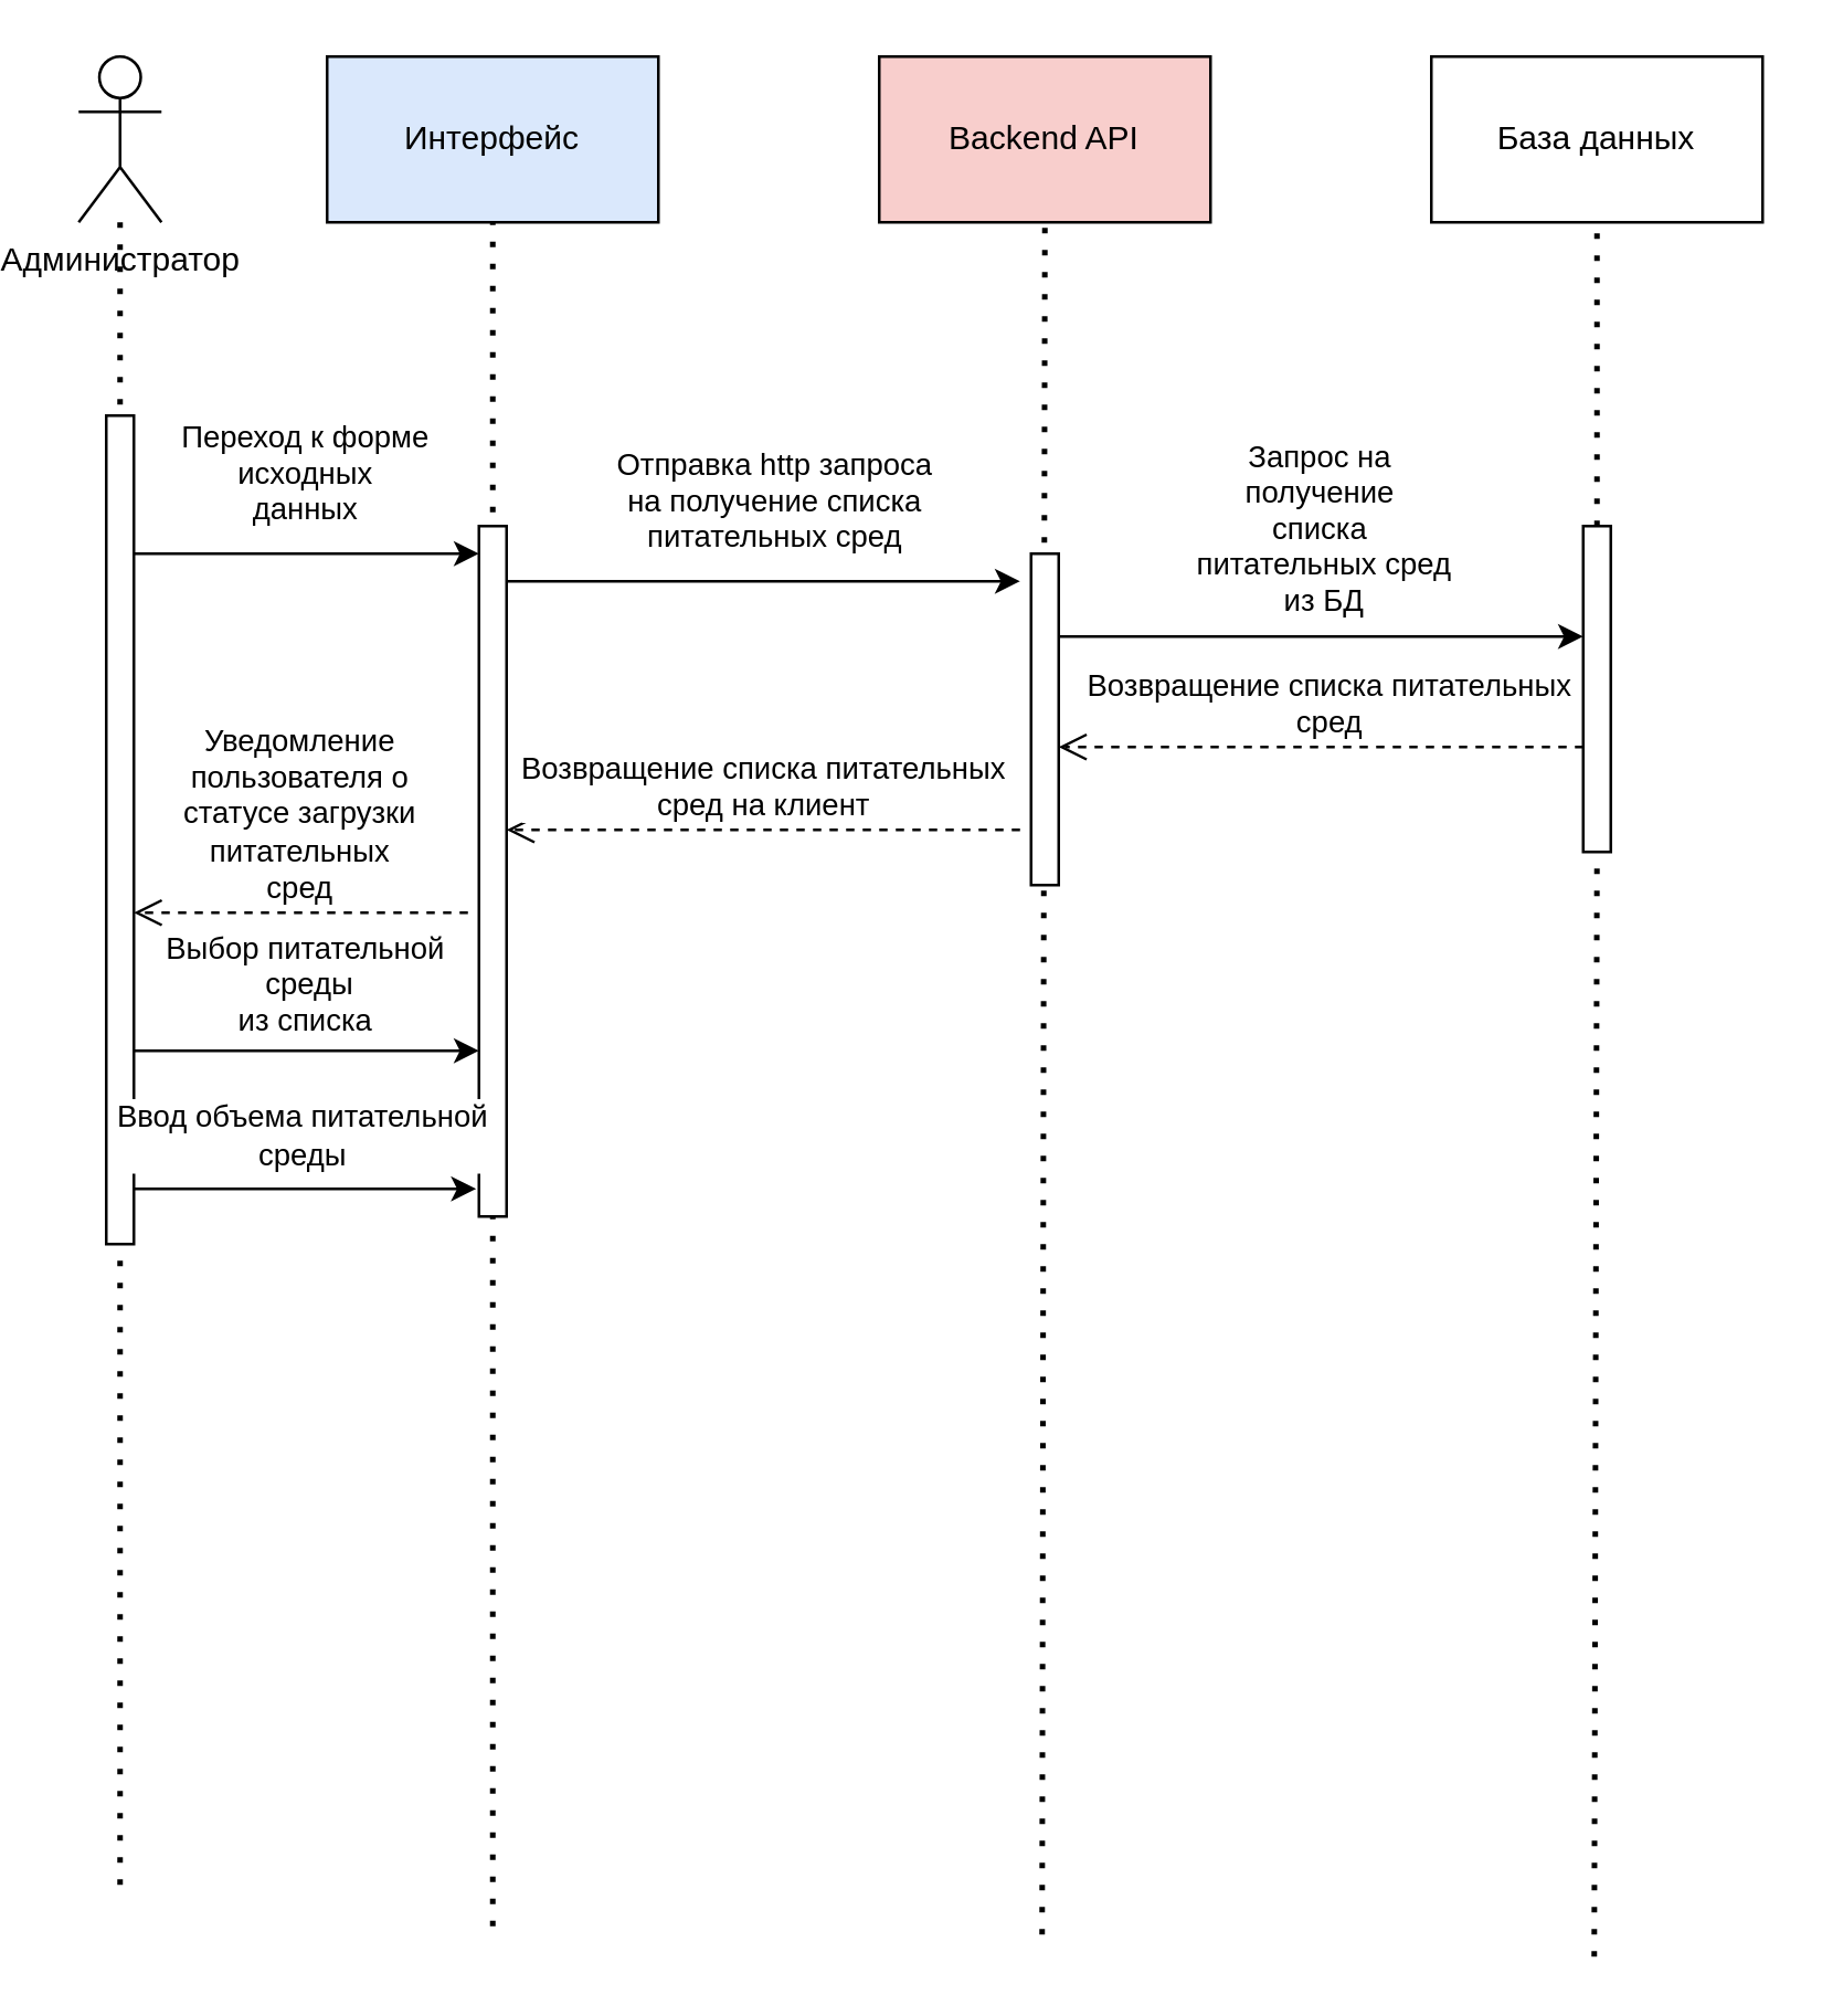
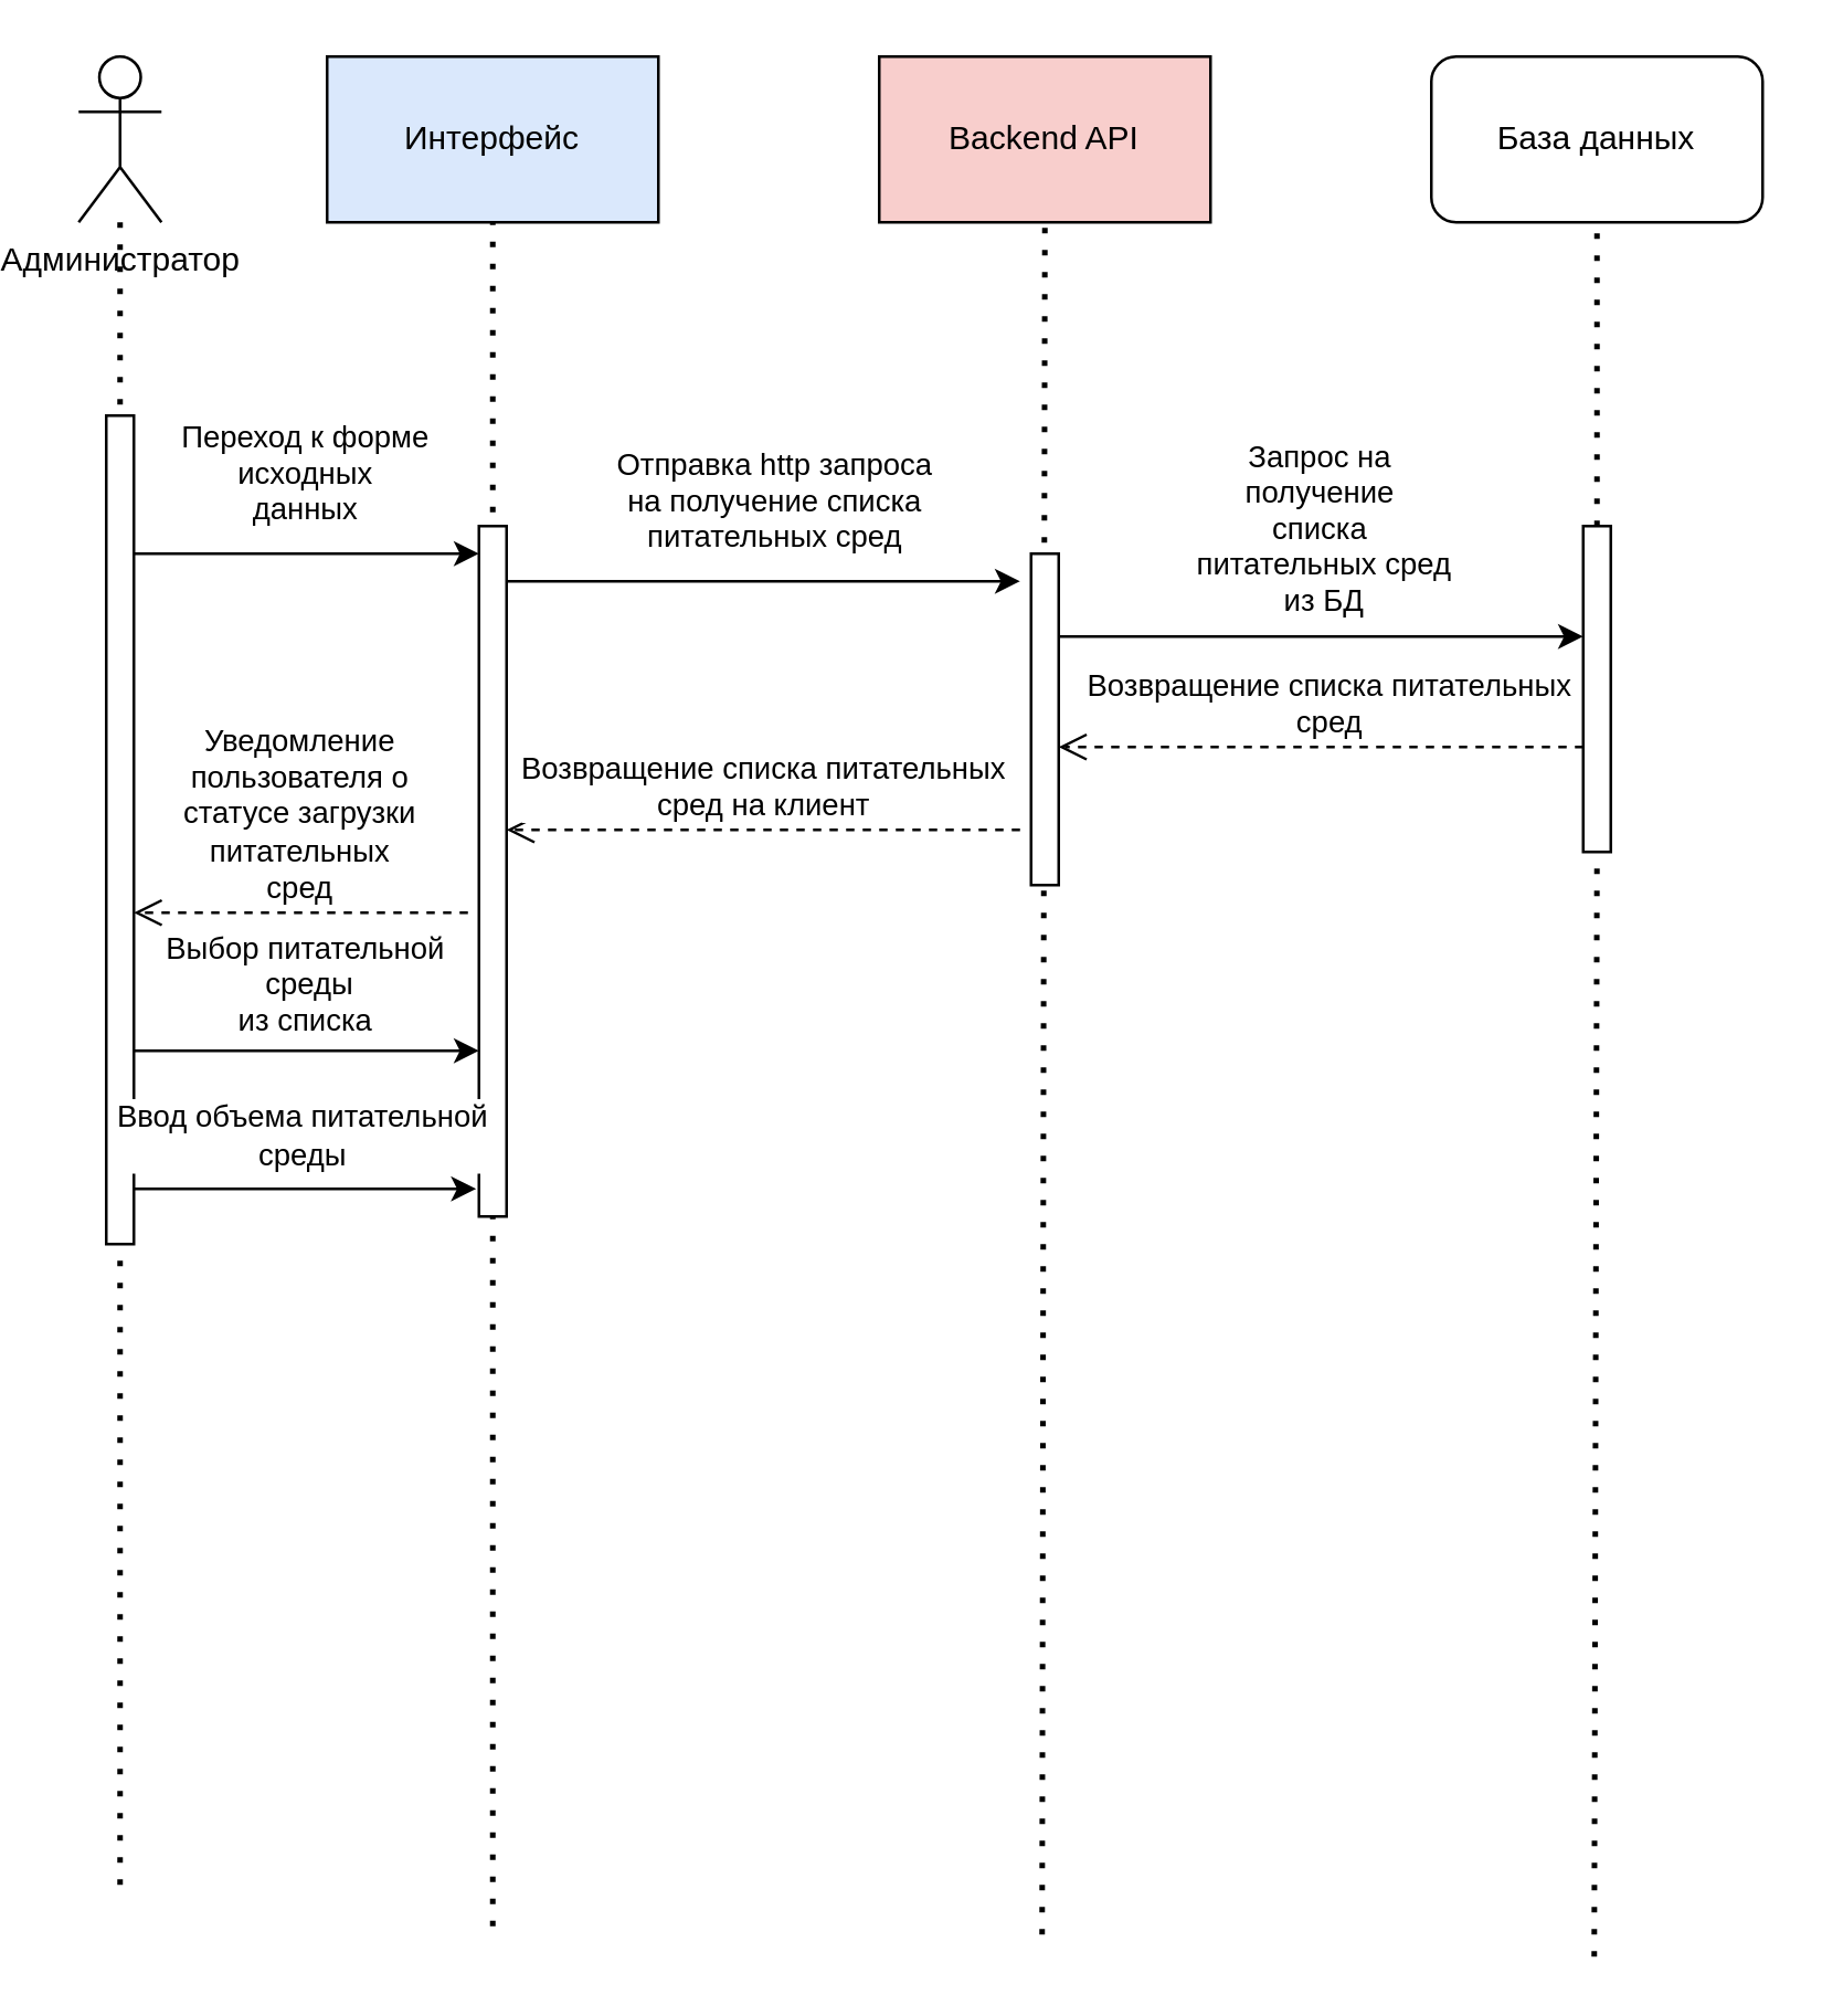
  <mxCell id="0" />
  <mxCell id="1" parent="0" />
  <mxCell id="2" value="" style="endArrow=none;dashed=1;html=1;dashPattern=1 3;strokeWidth=2;rounded=0;" edge="1" parent="1" source="6"><mxGeometry width="50" height="50" relative="1" as="geometry"><mxPoint x="170" y="300" as="sourcePoint" /><mxPoint x="35" y="687" as="targetPoint" /></mxGeometry></mxCell>
  <mxCell id="3" value="" style="endArrow=none;dashed=1;html=1;dashPattern=1 3;strokeWidth=2;rounded=0;entryX=0.5;entryY=1;entryDx=0;entryDy=0;" edge="1" parent="1" target="7"><mxGeometry width="50" height="50" relative="1" as="geometry"><mxPoint x="170" y="697" as="sourcePoint" /><mxPoint x="220" y="250" as="targetPoint" /></mxGeometry></mxCell>
  <mxCell id="4" value="" style="endArrow=none;dashed=1;html=1;dashPattern=1 3;strokeWidth=2;rounded=0;entryX=0.5;entryY=1;entryDx=0;entryDy=0;" edge="1" parent="1" target="10"><mxGeometry width="50" height="50" relative="1" as="geometry"><mxPoint x="369" y="700" as="sourcePoint" /><mxPoint x="220" y="250" as="targetPoint" /></mxGeometry></mxCell>
  <mxCell id="5" value="" style="endArrow=none;dashed=1;html=1;dashPattern=1 3;strokeWidth=2;rounded=0;entryX=0.5;entryY=1;entryDx=0;entryDy=0;" edge="1" parent="1" source="27" target="12"><mxGeometry width="50" height="50" relative="1" as="geometry"><mxPoint x="569" y="708" as="sourcePoint" /><mxPoint x="220" y="250" as="targetPoint" /></mxGeometry></mxCell>
  <mxCell id="6" value="&lt;div&gt;Администратор&lt;/div&gt;" style="shape=umlActor;verticalLabelPosition=bottom;verticalAlign=top;html=1;outlineConnect=0;align=center;horizontal=1;labelPosition=center;" vertex="1" parent="1"><mxGeometry x="20" y="20" width="30" height="60" as="geometry" /></mxCell>
  <mxCell id="7" value="Интерфейс" style="rounded=0;whiteSpace=wrap;html=1;fillColor=#dae8fc;" vertex="1" parent="1"><mxGeometry x="110" y="20" width="120" height="60" as="geometry" /></mxCell>
  <mxCell id="8" value="" style="html=1;points=[[0,0,0,0,5],[0,1,0,0,-5],[1,0,0,0,5],[1,1,0,0,-5]];perimeter=orthogonalPerimeter;outlineConnect=0;targetShapes=umlLifeline;portConstraint=eastwest;newEdgeStyle={&quot;curved&quot;:0,&quot;rounded&quot;:0};" vertex="1" parent="1"><mxGeometry x="30" y="150" width="10" height="300" as="geometry" /></mxCell>
  <mxCell id="9" value="" style="html=1;points=[[0,0,0,0,5],[0,1,0,0,-5],[1,0,0,0,5],[1,1,0,0,-5]];perimeter=orthogonalPerimeter;outlineConnect=0;targetShapes=umlLifeline;portConstraint=eastwest;newEdgeStyle={&quot;curved&quot;:0,&quot;rounded&quot;:0};" vertex="1" parent="1"><mxGeometry x="165" y="190" width="10" height="250" as="geometry" /></mxCell>
  <mxCell id="10" value="Backend API" style="rounded=0;whiteSpace=wrap;html=1;fillColor=#f8cecc;" vertex="1" parent="1"><mxGeometry x="310" y="20" width="120" height="60" as="geometry" /></mxCell>
  <mxCell id="11" value="" style="html=1;points=[[0,0,0,0,5],[0,1,0,0,-5],[1,0,0,0,5],[1,1,0,0,-5]];perimeter=orthogonalPerimeter;outlineConnect=0;targetShapes=umlLifeline;portConstraint=eastwest;newEdgeStyle={&quot;curved&quot;:0,&quot;rounded&quot;:0};" vertex="1" parent="1"><mxGeometry x="365" y="200" width="10" height="120" as="geometry" /></mxCell>
- <mxCell id="12" value="База данных" style="rounded=0;whiteSpace=wrap;html=1;" vertex="1" parent="1"><mxGeometry x="510" y="20" width="120" height="60" as="geometry" /></mxCell>
+ <mxCell id="12" value="База данных" style="whiteSpace=wrap;html=1;rounded=1;" vertex="1" parent="1"><mxGeometry x="510" y="20" width="120" height="60" as="geometry" /></mxCell>
  <mxCell id="13" value="" style="endArrow=classic;html=1;rounded=0;" edge="1" parent="1" source="8" target="9"><mxGeometry width="50" height="50" relative="1" as="geometry"><mxPoint x="81" y="210" as="sourcePoint" /><mxPoint x="131" y="160" as="targetPoint" /><Array as="points"><mxPoint x="131" y="200" /></Array></mxGeometry></mxCell>
  <mxCell id="14" value="&lt;div&gt;Переход к форме&lt;/div&gt;&lt;div&gt;исходных&lt;/div&gt;&lt;div&gt;данных&lt;br&gt;&lt;/div&gt;" style="edgeLabel;html=1;align=center;verticalAlign=middle;resizable=0;points=[];" vertex="1" connectable="0" parent="13"><mxGeometry x="0.197" y="-2" relative="1" as="geometry"><mxPoint x="-14" y="-32" as="offset" /></mxGeometry></mxCell>
  <mxCell id="15" value="" style="endArrow=classic;html=1;rounded=0;" edge="1" parent="1"><mxGeometry width="50" height="50" relative="1" as="geometry"><mxPoint x="175" y="210" as="sourcePoint" /><mxPoint x="361" y="210" as="targetPoint" /></mxGeometry></mxCell>
  <mxCell id="16" value="&lt;div&gt;Отправка http запроса&lt;/div&gt;&lt;div&gt;на получение списка&lt;/div&gt;&lt;div&gt;питательных сред&lt;br&gt;&lt;/div&gt;" style="edgeLabel;html=1;align=center;verticalAlign=middle;resizable=0;points=[];" vertex="1" connectable="0" parent="15"><mxGeometry x="0.19" y="1" relative="1" as="geometry"><mxPoint x="-15" y="-29" as="offset" /></mxGeometry></mxCell>
  <mxCell id="17" value="" style="endArrow=classic;html=1;rounded=0;" edge="1" parent="1"><mxGeometry width="50" height="50" relative="1" as="geometry"><mxPoint x="375" y="230" as="sourcePoint" /><mxPoint x="565" y="230" as="targetPoint" /></mxGeometry></mxCell>
  <mxCell id="18" value="&lt;div&gt;Запрос на&amp;nbsp;&lt;/div&gt;&lt;div&gt;получение&amp;nbsp;&lt;/div&gt;&lt;div&gt;списка&amp;nbsp;&lt;/div&gt;&lt;div&gt;питательных сред&lt;/div&gt;&lt;div&gt;из БД&lt;br&gt;&lt;/div&gt;" style="edgeLabel;html=1;align=center;verticalAlign=middle;resizable=0;points=[];" vertex="1" connectable="0" parent="17"><mxGeometry x="-0.107" y="-2" relative="1" as="geometry"><mxPoint x="10" y="-42" as="offset" /></mxGeometry></mxCell>
  <mxCell id="19" value="&lt;div&gt;Возвращение списка питательных&lt;/div&gt;&lt;div&gt;сред&lt;br&gt;&lt;/div&gt;" style="html=1;verticalAlign=bottom;endArrow=open;dashed=1;endSize=8;curved=0;rounded=0;" edge="1" parent="1" target="11"><mxGeometry relative="1" as="geometry"><mxPoint x="571" y="270" as="sourcePoint" /><mxPoint x="491" y="270" as="targetPoint" /></mxGeometry></mxCell>
  <mxCell id="20" value="&lt;div&gt;Возвращение списка питательных&lt;/div&gt;&lt;div&gt;сред на клиент&lt;br&gt;&lt;/div&gt;" style="html=1;verticalAlign=bottom;endArrow=open;dashed=1;endSize=8;curved=0;rounded=0;" edge="1" parent="1" target="9"><mxGeometry relative="1" as="geometry"><mxPoint x="361" y="300" as="sourcePoint" /><mxPoint x="281" y="300" as="targetPoint" /></mxGeometry></mxCell>
  <mxCell id="21" value="&lt;div&gt;Уведомление&lt;/div&gt;&lt;div&gt;пользователя о&lt;/div&gt;&lt;div&gt;статусе загрузки&lt;/div&gt;&lt;div&gt;питательных&lt;/div&gt;&lt;div&gt;сред&lt;br&gt;&lt;/div&gt;" style="html=1;verticalAlign=bottom;endArrow=open;dashed=1;endSize=8;curved=0;rounded=0;" edge="1" parent="1" target="8"><mxGeometry relative="1" as="geometry"><mxPoint x="161" y="330" as="sourcePoint" /><mxPoint x="81" y="330" as="targetPoint" /></mxGeometry></mxCell>
  <mxCell id="22" value="" style="endArrow=classic;html=1;rounded=0;" edge="1" parent="1"><mxGeometry width="50" height="50" relative="1" as="geometry"><mxPoint x="40" y="380" as="sourcePoint" /><mxPoint x="165" y="380" as="targetPoint" /></mxGeometry></mxCell>
  <mxCell id="23" value="&lt;div&gt;Выбор питательной&lt;/div&gt;&lt;div&gt;&amp;nbsp;среды&lt;/div&gt;&lt;div&gt;из списка&lt;br&gt;&lt;/div&gt;" style="edgeLabel;html=1;align=center;verticalAlign=middle;resizable=0;points=[];" vertex="1" connectable="0" parent="22"><mxGeometry x="0.224" y="1" relative="1" as="geometry"><mxPoint x="-16" y="-24" as="offset" /></mxGeometry></mxCell>
  <mxCell id="24" value="" style="endArrow=classic;html=1;rounded=0;exitX=1.1;exitY=0.718;exitDx=0;exitDy=0;exitPerimeter=0;" edge="1" parent="1"><mxGeometry width="50" height="50" relative="1" as="geometry"><mxPoint x="40" y="430" as="sourcePoint" /><mxPoint x="164" y="430" as="targetPoint" /></mxGeometry></mxCell>
  <mxCell id="25" value="&lt;div&gt;Ввод объема питательной&lt;/div&gt;&lt;div&gt;среды&lt;br&gt;&lt;/div&gt;" style="edgeLabel;html=1;align=center;verticalAlign=middle;resizable=0;points=[];" vertex="1" connectable="0" parent="24"><mxGeometry x="-0.226" y="3" relative="1" as="geometry"><mxPoint x="12" y="-17" as="offset" /></mxGeometry></mxCell>
  <mxCell id="26" value="" style="endArrow=none;dashed=1;html=1;dashPattern=1 3;strokeWidth=2;rounded=0;entryX=0.5;entryY=1;entryDx=0;entryDy=0;" edge="1" parent="1" target="27"><mxGeometry width="50" height="50" relative="1" as="geometry"><mxPoint x="569" y="708" as="sourcePoint" /><mxPoint x="570" y="80" as="targetPoint" /></mxGeometry></mxCell>
  <mxCell id="27" value="" style="html=1;points=[[0,0,0,0,5],[0,1,0,0,-5],[1,0,0,0,5],[1,1,0,0,-5]];perimeter=orthogonalPerimeter;outlineConnect=0;targetShapes=umlLifeline;portConstraint=eastwest;newEdgeStyle={&quot;curved&quot;:0,&quot;rounded&quot;:0};" vertex="1" parent="1"><mxGeometry x="565" y="190" width="10" height="118" as="geometry" /></mxCell>
